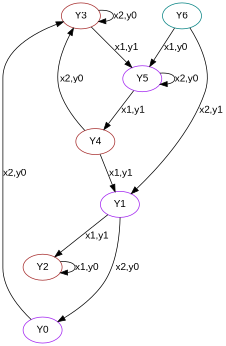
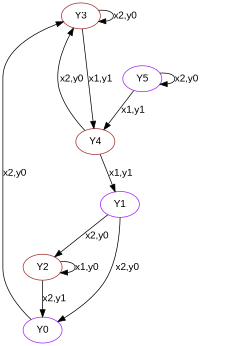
  digraph {
    fontname="Liberation Sans"
    node [color=brown fontname="Liberation Sans"]
    edge [fontname="Liberation Sans"]
    Y3
    Y0 [color=purple]
    Y1 [color=purple]
    Y2
    Y4
    Y5 [color=purple]
-   Y6 [color=teal]
    Y3 -> Y3 [label="x2,y0"]
-   Y3 -> Y5 [label="x1,y1"]
+   Y3 -> Y4 [label="x1,y1"]
    Y0 -> Y3 [label="x2,y0"]
    Y1 -> Y0 [label="x2,y0"]
-   Y1 -> Y2 [label="x1,y1"]
+   Y1 -> Y2 [label="x2,y0"]
+   Y2 -> Y0 [label="x2,y1"]
    Y2 -> Y2 [label="x1,y0"]
    Y4 -> Y3 [label="x2,y0"]
    Y4 -> Y1 [label="x1,y1"]
    Y5 -> Y4 [label="x1,y1"]
    Y5 -> Y5 [label="x2,y0"]
-   Y6 -> Y1 [label="x2,y1"]
-   Y6 -> Y5 [label="x1,y0"]
  }
